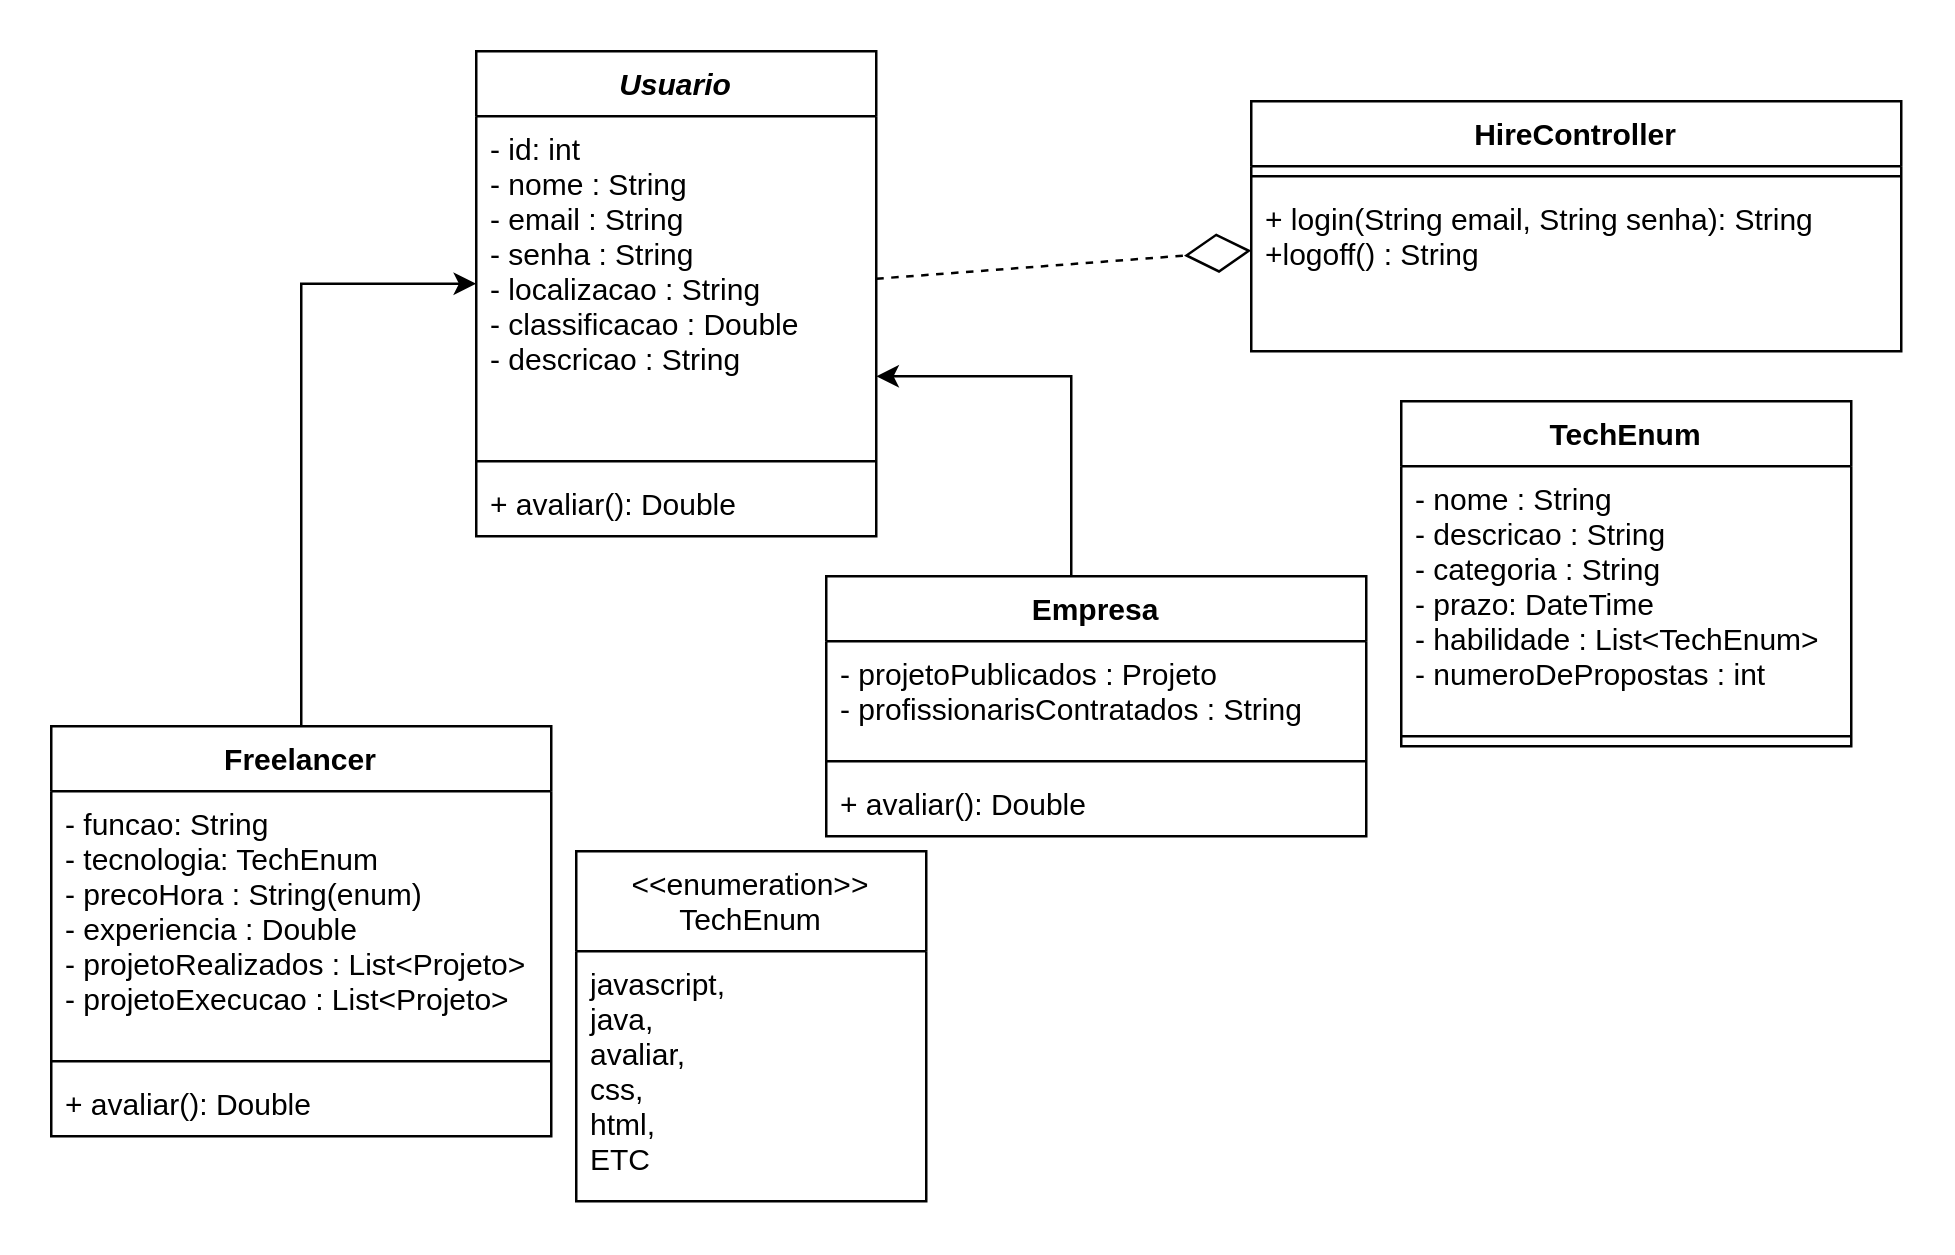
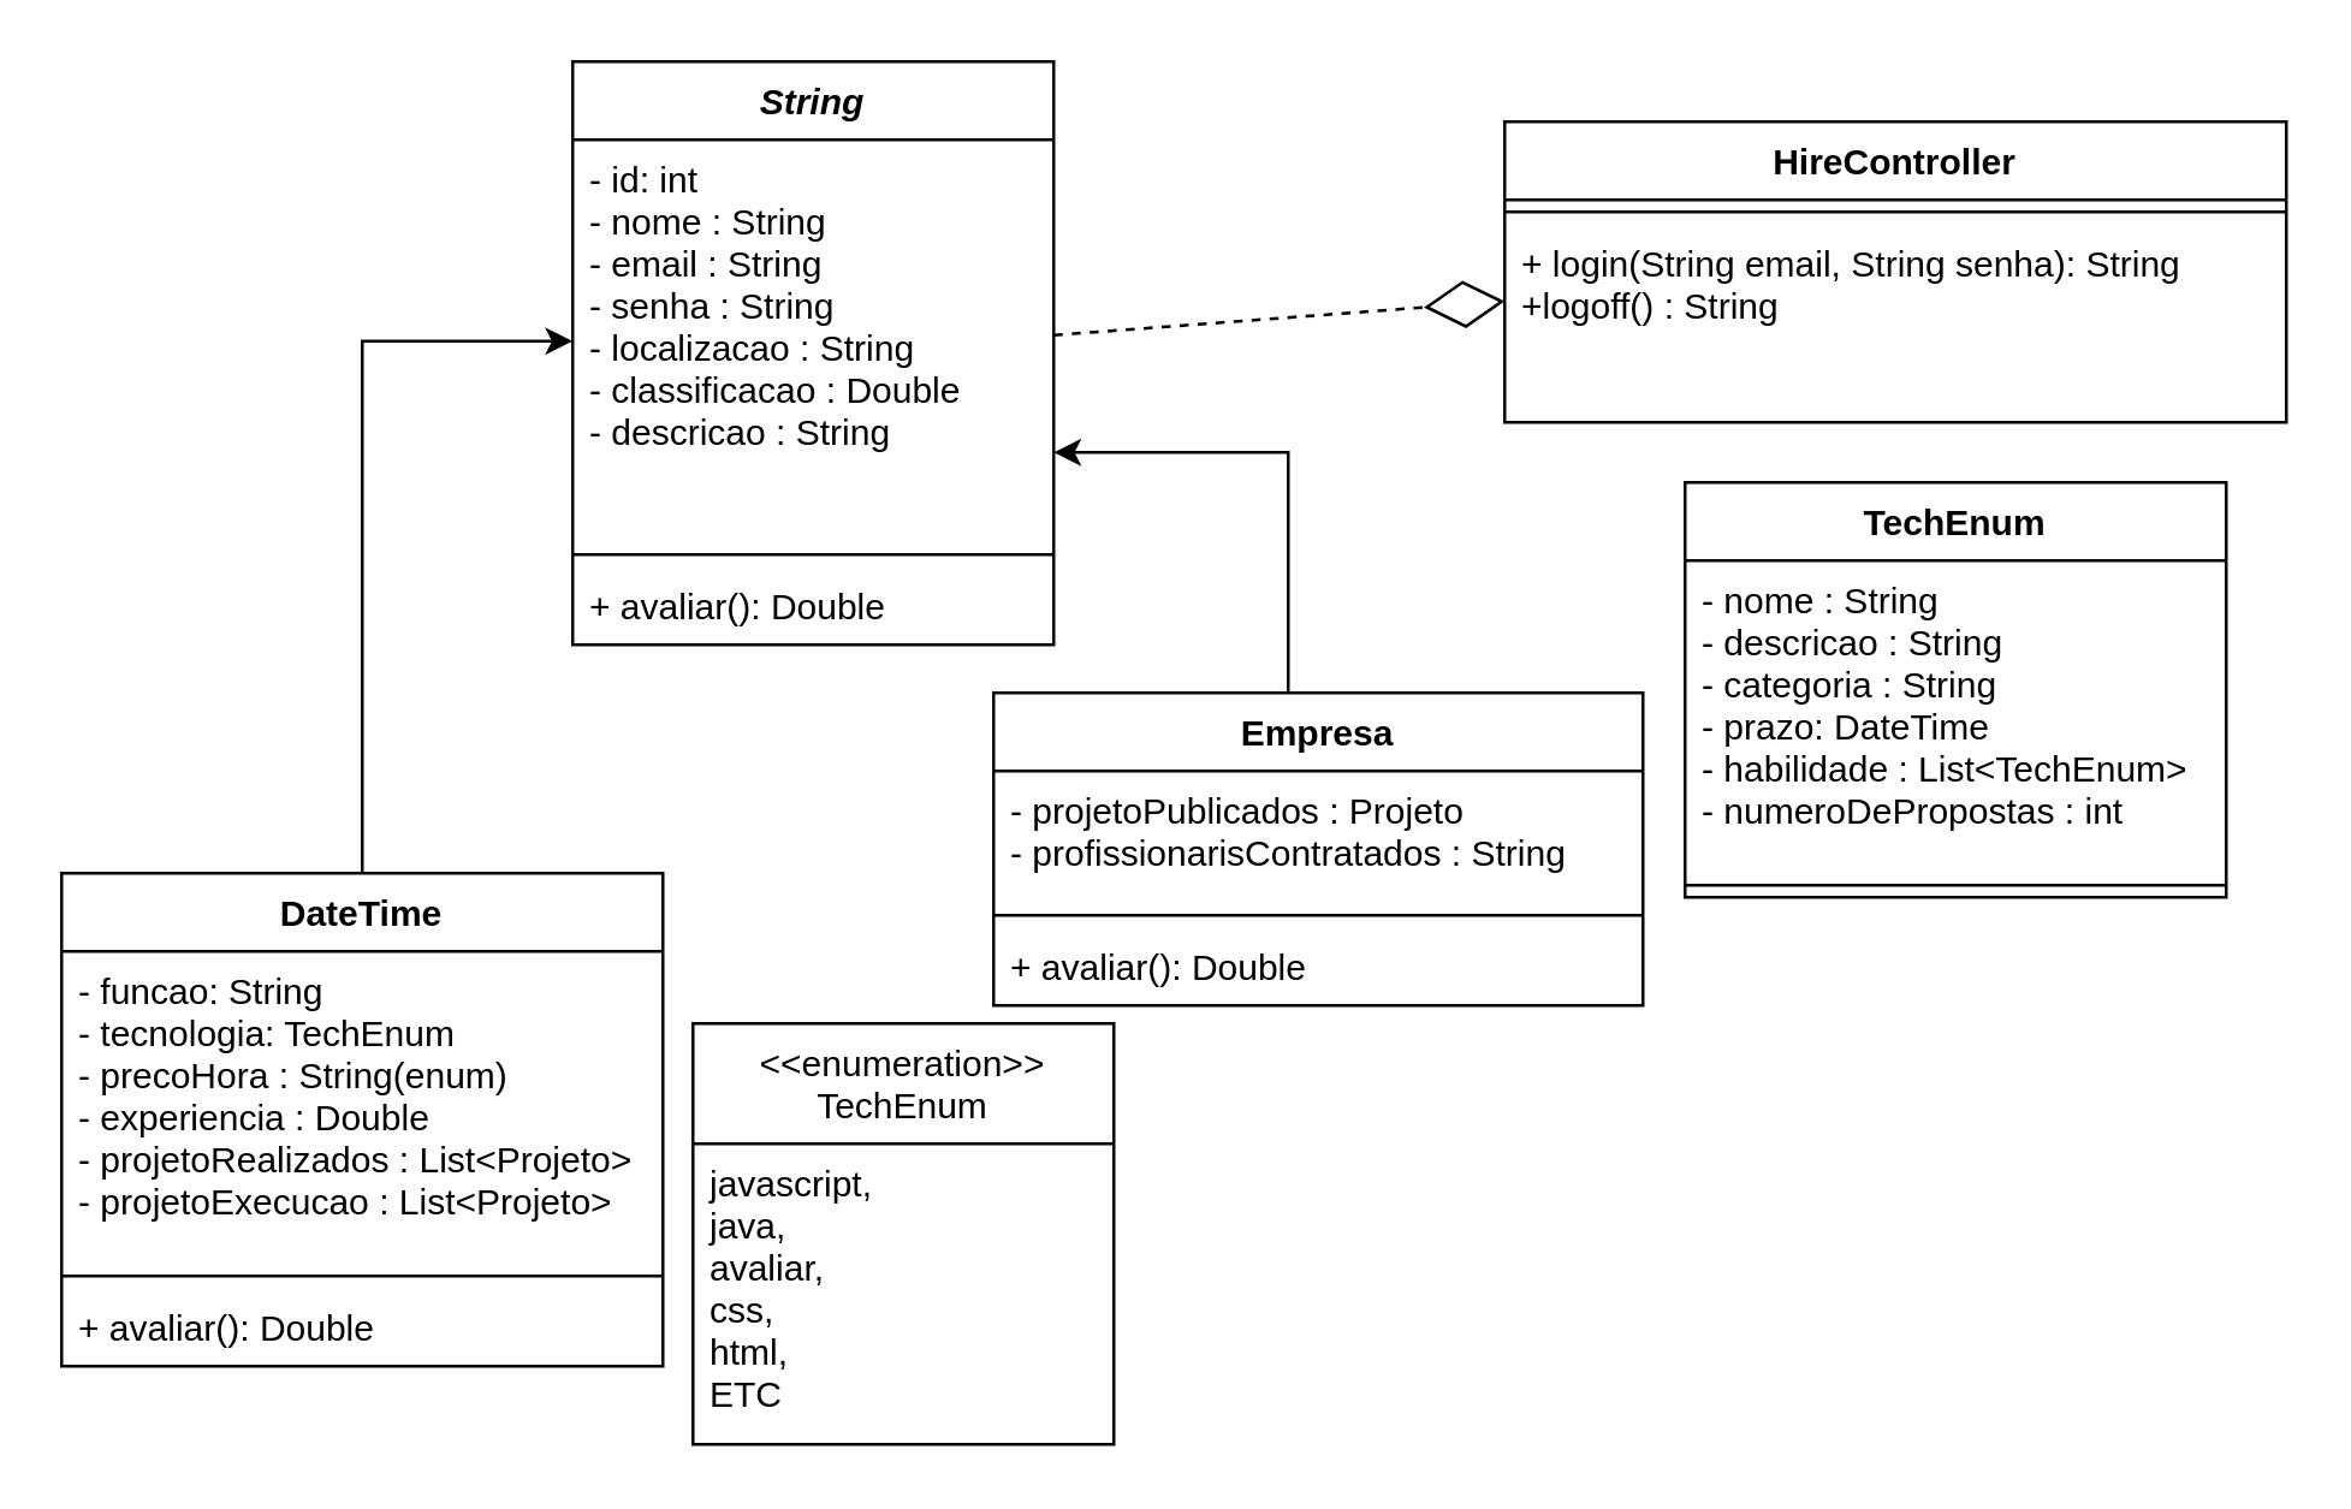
  <mxCell id="0" />
  <mxCell id="1" parent="0" />
- <mxCell id="2" value="Usuario" style="swimlane;fontStyle=3;align=center;verticalAlign=top;childLayout=stackLayout;horizontal=1;startSize=26;horizontalStack=0;resizeParent=1;resizeParentMax=0;resizeLast=0;collapsible=1;marginBottom=0;" vertex="1" parent="1"><mxGeometry x="190" y="20" width="160" height="194" as="geometry" /></mxCell>
+ <mxCell id="2" value="String" style="swimlane;fontStyle=3;align=center;verticalAlign=top;childLayout=stackLayout;horizontal=1;startSize=26;horizontalStack=0;resizeParent=1;resizeParentMax=0;resizeLast=0;collapsible=1;marginBottom=0;" vertex="1" parent="1"><mxGeometry x="190" y="20" width="160" height="194" as="geometry" /></mxCell>
  <mxCell id="3" value="- id: int&#10;- nome : String&#10;- email : String&#10;- senha : String&#10;- localizacao : String&#10;- classificacao : Double&#10;- descricao : String" style="text;strokeColor=none;fillColor=none;align=left;verticalAlign=top;spacingLeft=4;spacingRight=4;overflow=hidden;rotatable=0;points=[[0,0.5],[1,0.5]];portConstraint=eastwest;" vertex="1" parent="2"><mxGeometry y="26" width="160" height="134" as="geometry" /></mxCell>
  <mxCell id="4" value="" style="line;strokeWidth=1;fillColor=none;align=left;verticalAlign=middle;spacingTop=-1;spacingLeft=3;spacingRight=3;rotatable=0;labelPosition=right;points=[];portConstraint=eastwest;" vertex="1" parent="2"><mxGeometry y="160" width="160" height="8" as="geometry" /></mxCell>
  <mxCell id="5" value="+ avaliar(): Double" style="text;strokeColor=none;fillColor=none;align=left;verticalAlign=top;spacingLeft=4;spacingRight=4;overflow=hidden;rotatable=0;points=[[0,0.5],[1,0.5]];portConstraint=eastwest;" vertex="1" parent="2"><mxGeometry y="168" width="160" height="26" as="geometry" /></mxCell>
  <mxCell id="6" style="edgeStyle=orthogonalEdgeStyle;rounded=0;orthogonalLoop=1;jettySize=auto;html=1;" edge="1" parent="1" source="7" target="3"><mxGeometry relative="1" as="geometry"><Array as="points"><mxPoint x="428" y="150" /></Array></mxGeometry></mxCell>
  <mxCell id="7" value="Empresa" style="swimlane;fontStyle=1;align=center;verticalAlign=top;childLayout=stackLayout;horizontal=1;startSize=26;horizontalStack=0;resizeParent=1;resizeParentMax=0;resizeLast=0;collapsible=1;marginBottom=0;" vertex="1" parent="1"><mxGeometry x="330" y="230" width="216" height="104" as="geometry" /></mxCell>
  <mxCell id="8" value="- projetoPublicados : Projeto&#10;- profissionarisContratados : String&#10;&#10;" style="text;strokeColor=none;fillColor=none;align=left;verticalAlign=top;spacingLeft=4;spacingRight=4;overflow=hidden;rotatable=0;points=[[0,0.5],[1,0.5]];portConstraint=eastwest;" vertex="1" parent="7"><mxGeometry y="26" width="216" height="44" as="geometry" /></mxCell>
  <mxCell id="9" value="" style="line;strokeWidth=1;fillColor=none;align=left;verticalAlign=middle;spacingTop=-1;spacingLeft=3;spacingRight=3;rotatable=0;labelPosition=right;points=[];portConstraint=eastwest;" vertex="1" parent="7"><mxGeometry y="70" width="216" height="8" as="geometry" /></mxCell>
  <mxCell id="10" value="+ avaliar(): Double" style="text;strokeColor=none;fillColor=none;align=left;verticalAlign=top;spacingLeft=4;spacingRight=4;overflow=hidden;rotatable=0;points=[[0,0.5],[1,0.5]];portConstraint=eastwest;" vertex="1" parent="7"><mxGeometry y="78" width="216" height="26" as="geometry" /></mxCell>
  <mxCell id="11" style="edgeStyle=orthogonalEdgeStyle;rounded=0;orthogonalLoop=1;jettySize=auto;html=1;" edge="1" parent="1" source="12" target="3"><mxGeometry relative="1" as="geometry" /></mxCell>
- <mxCell id="12" value="Freelancer&#10;" style="swimlane;fontStyle=1;align=center;verticalAlign=top;childLayout=stackLayout;horizontal=1;startSize=26;horizontalStack=0;resizeParent=1;resizeParentMax=0;resizeLast=0;collapsible=1;marginBottom=0;" vertex="1" parent="1"><mxGeometry x="20" y="290" width="200" height="164" as="geometry" /></mxCell>
+ <mxCell id="12" value="DateTime&#10;" style="swimlane;fontStyle=1;align=center;verticalAlign=top;childLayout=stackLayout;horizontal=1;startSize=26;horizontalStack=0;resizeParent=1;resizeParentMax=0;resizeLast=0;collapsible=1;marginBottom=0;" vertex="1" parent="1"><mxGeometry x="20" y="290" width="200" height="164" as="geometry" /></mxCell>
  <mxCell id="13" value="- funcao: String&#10;- tecnologia: TechEnum&#10;- precoHora : String(enum)&#10;- experiencia : Double&#10;- projetoRealizados : List&lt;Projeto&gt;&#10;- projetoExecucao : List&lt;Projeto&gt;" style="text;strokeColor=none;fillColor=none;align=left;verticalAlign=top;spacingLeft=4;spacingRight=4;overflow=hidden;rotatable=0;points=[[0,0.5],[1,0.5]];portConstraint=eastwest;" vertex="1" parent="12"><mxGeometry y="26" width="200" height="104" as="geometry" /></mxCell>
  <mxCell id="14" value="" style="line;strokeWidth=1;fillColor=none;align=left;verticalAlign=middle;spacingTop=-1;spacingLeft=3;spacingRight=3;rotatable=0;labelPosition=right;points=[];portConstraint=eastwest;" vertex="1" parent="12"><mxGeometry y="130" width="200" height="8" as="geometry" /></mxCell>
  <mxCell id="15" value="+ avaliar(): Double" style="text;strokeColor=none;fillColor=none;align=left;verticalAlign=top;spacingLeft=4;spacingRight=4;overflow=hidden;rotatable=0;points=[[0,0.5],[1,0.5]];portConstraint=eastwest;" vertex="1" parent="12"><mxGeometry y="138" width="200" height="26" as="geometry" /></mxCell>
  <mxCell id="16" value="TechEnum" style="swimlane;fontStyle=1;align=center;verticalAlign=top;childLayout=stackLayout;horizontal=1;startSize=26;horizontalStack=0;resizeParent=1;resizeParentMax=0;resizeLast=0;collapsible=1;marginBottom=0;" vertex="1" parent="1"><mxGeometry x="560" y="160" width="180" height="138" as="geometry" /></mxCell>
  <mxCell id="17" value="- nome : String&#10;- descricao : String&#10;- categoria : String&#10;- prazo: DateTime&#10;- habilidade : List&lt;TechEnum&gt;&#10;- numeroDePropostas : int&#10;&#10;" style="text;strokeColor=none;fillColor=none;align=left;verticalAlign=top;spacingLeft=4;spacingRight=4;overflow=hidden;rotatable=0;points=[[0,0.5],[1,0.5]];portConstraint=eastwest;" vertex="1" parent="16"><mxGeometry y="26" width="180" height="104" as="geometry" /></mxCell>
  <mxCell id="18" value="" style="line;strokeWidth=1;fillColor=none;align=left;verticalAlign=middle;spacingTop=-1;spacingLeft=3;spacingRight=3;rotatable=0;labelPosition=right;points=[];portConstraint=eastwest;" vertex="1" parent="16"><mxGeometry y="130" width="180" height="8" as="geometry" /></mxCell>
  <mxCell id="19" value="&lt;&lt;enumeration&gt;&gt;&#10;TechEnum" style="swimlane;fontStyle=0;childLayout=stackLayout;horizontal=1;startSize=40;fillColor=none;horizontalStack=0;resizeParent=1;resizeParentMax=0;resizeLast=0;collapsible=1;marginBottom=0;" vertex="1" parent="1"><mxGeometry x="230" y="340" width="140" height="140" as="geometry" /></mxCell>
  <mxCell id="20" value="javascript,&#10;java,&#10;avaliar,&#10;css,&#10;html,&#10;ETC" style="text;strokeColor=none;fillColor=none;align=left;verticalAlign=top;spacingLeft=4;spacingRight=4;overflow=hidden;rotatable=0;points=[[0,0.5],[1,0.5]];portConstraint=eastwest;" vertex="1" parent="19"><mxGeometry y="40" width="140" height="100" as="geometry" /></mxCell>
  <mxCell id="21" value="HireController" style="swimlane;fontStyle=1;align=center;verticalAlign=top;childLayout=stackLayout;horizontal=1;startSize=26;horizontalStack=0;resizeParent=1;resizeParentMax=0;resizeLast=0;collapsible=1;marginBottom=0;" vertex="1" parent="1"><mxGeometry x="500" y="40" width="260" height="100" as="geometry" /></mxCell>
  <mxCell id="22" value="" style="line;strokeWidth=1;fillColor=none;align=left;verticalAlign=middle;spacingTop=-1;spacingLeft=3;spacingRight=3;rotatable=0;labelPosition=right;points=[];portConstraint=eastwest;" vertex="1" parent="21"><mxGeometry y="26" width="260" height="8" as="geometry" /></mxCell>
  <mxCell id="23" value="+ login(String email, String senha): String&#10;+logoff() : String" style="text;strokeColor=none;fillColor=none;align=left;verticalAlign=top;spacingLeft=4;spacingRight=4;overflow=hidden;rotatable=0;points=[[0,0.5],[1,0.5]];portConstraint=eastwest;" vertex="1" parent="21"><mxGeometry y="34" width="260" height="66" as="geometry" /></mxCell>
  <mxCell id="24" value="" style="endArrow=diamondThin;endFill=0;endSize=24;html=1;dashed=1;" edge="1" parent="1" source="2" target="21"><mxGeometry width="160" relative="1" as="geometry"><mxPoint x="410" y="70" as="sourcePoint" /><mxPoint x="490" y="143" as="targetPoint" /></mxGeometry></mxCell>
